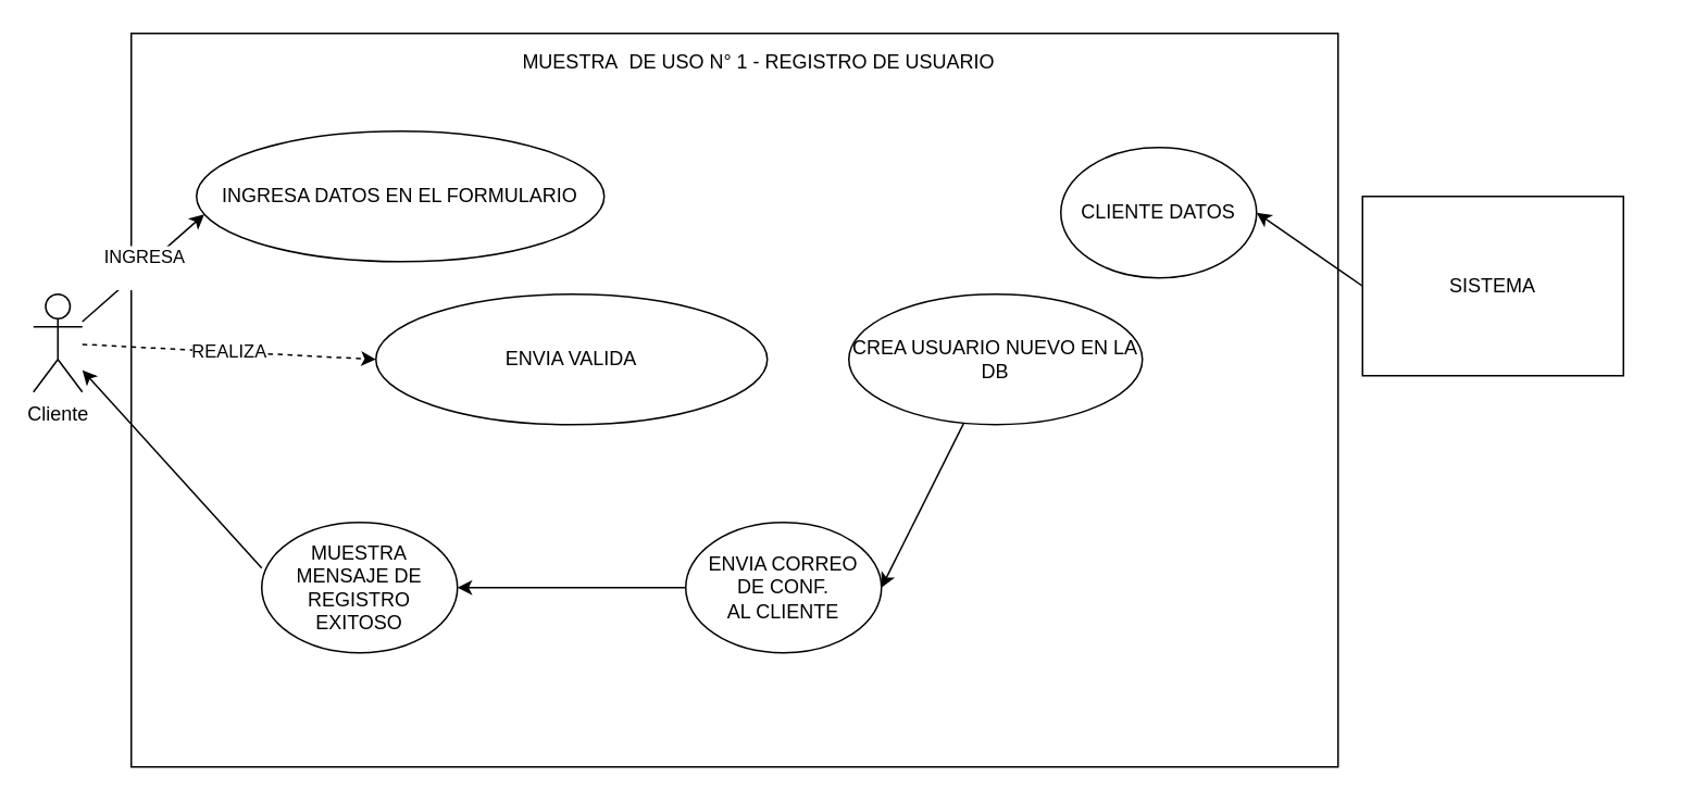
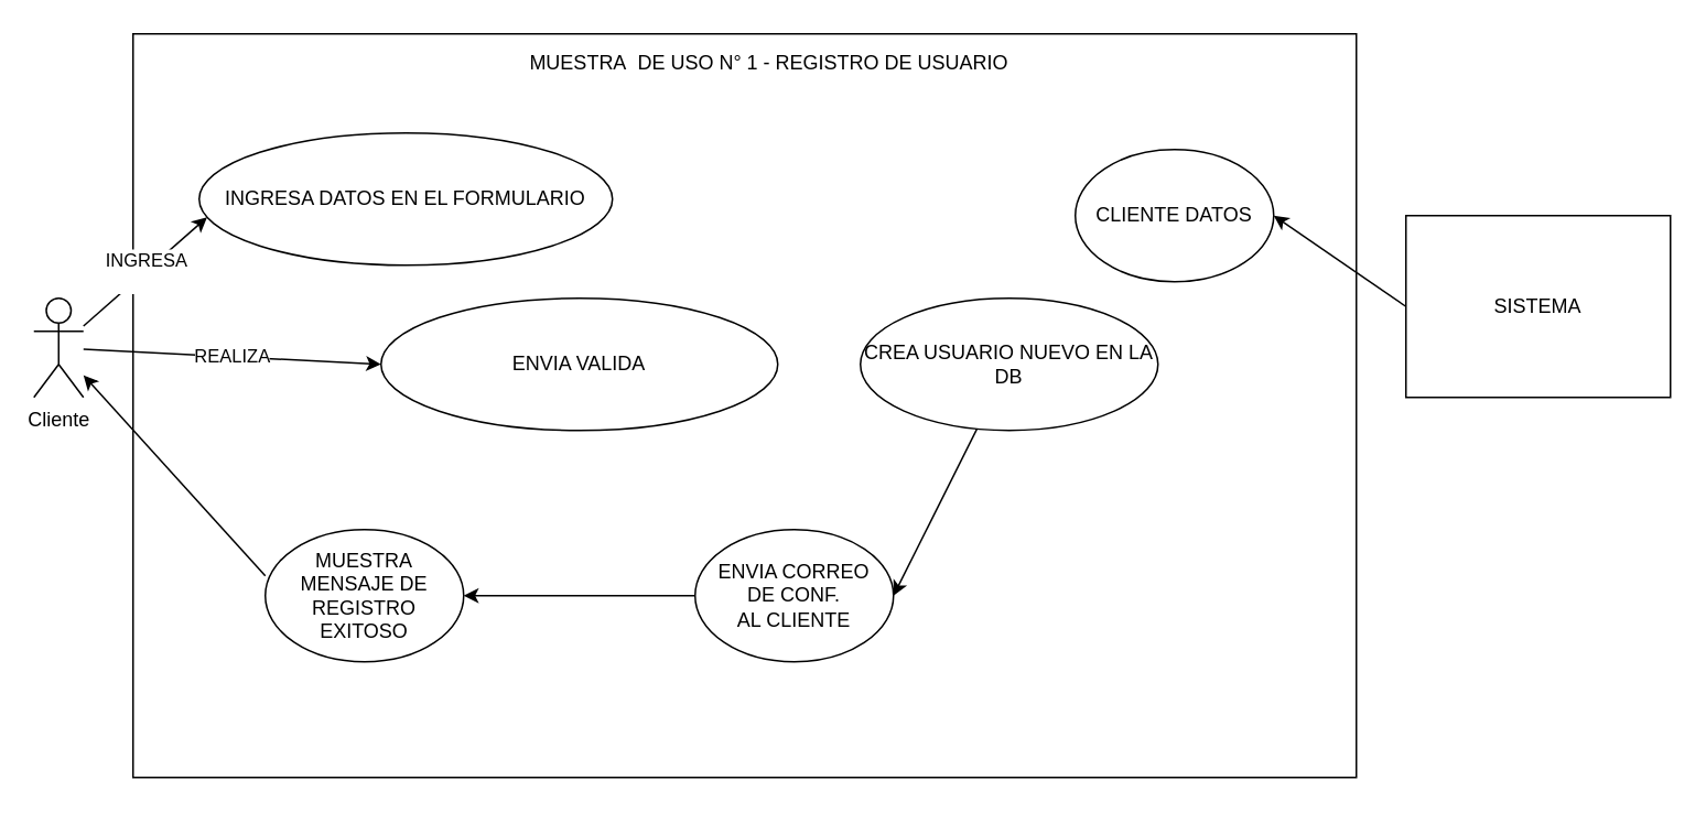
  <mxCell id="0" />
  <mxCell id="1" parent="0" />
  <mxCell id="2" value="Cliente&lt;div&gt;&lt;br&gt;&lt;/div&gt;" style="shape=umlActor;verticalLabelPosition=bottom;verticalAlign=top;html=1;outlineConnect=0;" vertex="1" parent="1"><mxGeometry x="20" y="180" width="30" height="60" as="geometry" /></mxCell>
  <mxCell id="3" value="&lt;div&gt;&lt;br&gt;&lt;/div&gt;&lt;div&gt;&lt;br&gt;&lt;/div&gt;&lt;div&gt;&lt;br&gt;&lt;/div&gt;&lt;div&gt;&lt;br&gt;&lt;/div&gt;&lt;div&gt;&lt;br&gt;&lt;/div&gt;&lt;div&gt;&lt;br&gt;&lt;/div&gt;&lt;div&gt;&lt;br&gt;&lt;/div&gt;&lt;div&gt;&lt;br&gt;&lt;/div&gt;&lt;div&gt;&lt;br&gt;&lt;/div&gt;&lt;div&gt;&lt;br&gt;&lt;/div&gt;&lt;div&gt;&lt;br&gt;&lt;/div&gt;&lt;div&gt;&lt;br&gt;&lt;/div&gt;&lt;div&gt;&lt;br&gt;&lt;/div&gt;&lt;div&gt;&lt;br&gt;&lt;/div&gt;&lt;div&gt;&lt;br&gt;&lt;/div&gt;&lt;div&gt;&lt;br&gt;&lt;/div&gt;&lt;div&gt;&lt;br&gt;&lt;/div&gt;&lt;div&gt;&lt;br&gt;&lt;/div&gt;&lt;div&gt;&lt;br&gt;&lt;/div&gt;&lt;div&gt;&lt;br&gt;&lt;/div&gt;&lt;div&gt;&lt;br&gt;&lt;/div&gt;&lt;div&gt;&lt;br&gt;&lt;/div&gt;&lt;div&gt;&lt;br&gt;&lt;/div&gt;&lt;div&gt;&lt;br&gt;&lt;/div&gt;&lt;div&gt;&lt;br&gt;&lt;/div&gt;&lt;div&gt;&lt;br&gt;&lt;/div&gt;" style="rounded=0;whiteSpace=wrap;html=1;" vertex="1" parent="1"><mxGeometry x="80" y="20" width="740" height="450" as="geometry" /></mxCell>
  <mxCell id="4" value="INGRESA DATOS EN EL FORMULARIO" style="ellipse;whiteSpace=wrap;html=1;" vertex="1" parent="1"><mxGeometry x="120" y="80" width="250" height="80" as="geometry" /></mxCell>
  <mxCell id="5" value="INGRESA&lt;div&gt;&lt;br&gt;&lt;/div&gt;" style="endArrow=classic;html=1;rounded=0;entryX=0.019;entryY=0.638;entryDx=0;entryDy=0;entryPerimeter=0;" edge="1" parent="1" source="2" target="4"><mxGeometry width="50" height="50" relative="1" as="geometry"><mxPoint x="440" y="360" as="sourcePoint" /><mxPoint x="490" y="310" as="targetPoint" /></mxGeometry></mxCell>
  <mxCell id="6" value="ENVIA VALIDA" style="ellipse;whiteSpace=wrap;html=1;" vertex="1" parent="1"><mxGeometry x="230" y="180" width="240" height="80" as="geometry" /></mxCell>
- <mxCell id="7" value="REALIZA" style="endArrow=classic;html=1;rounded=0;entryX=0;entryY=0.5;entryDx=0;entryDy=0;dashed=1;" edge="1" parent="1" source="2" target="6"><mxGeometry width="50" height="50" relative="1" as="geometry"><mxPoint x="440" y="360" as="sourcePoint" /><mxPoint x="490" y="310" as="targetPoint" /></mxGeometry></mxCell>
- <mxCell id="8" value="SISTEMA" style="rounded=0;whiteSpace=wrap;html=1;" vertex="1" parent="1"><mxGeometry x="835" y="120" width="160" height="110" as="geometry" /></mxCell>
+ <mxCell id="7" value="REALIZA" style="endArrow=classic;html=1;rounded=0;entryX=0;entryY=0.5;entryDx=0;entryDy=0;" edge="1" parent="1" source="2" target="6"><mxGeometry width="50" height="50" relative="1" as="geometry"><mxPoint x="440" y="360" as="sourcePoint" /><mxPoint x="490" y="310" as="targetPoint" /></mxGeometry></mxCell>
+ <mxCell id="8" value="SISTEMA" style="rounded=0;whiteSpace=wrap;html=1;" vertex="1" parent="1"><mxGeometry x="850" y="130" width="160" height="110" as="geometry" /></mxCell>
  <mxCell id="9" value="CLIENTE DATOS" style="ellipse;whiteSpace=wrap;html=1;" vertex="1" parent="1"><mxGeometry x="650" y="90" width="120" height="80" as="geometry" /></mxCell>
  <mxCell id="10" value="" style="endArrow=classic;html=1;rounded=0;entryX=1;entryY=0.5;entryDx=0;entryDy=0;exitX=0;exitY=0.5;exitDx=0;exitDy=0;" edge="1" parent="1" source="8" target="9"><mxGeometry width="50" height="50" relative="1" as="geometry"><mxPoint x="440" y="360" as="sourcePoint" /><mxPoint x="490" y="310" as="targetPoint" /></mxGeometry></mxCell>
  <mxCell id="11" value="CREA USUARIO NUEVO EN LA DB" style="ellipse;whiteSpace=wrap;html=1;" vertex="1" parent="1"><mxGeometry x="520" y="180" width="180" height="80" as="geometry" /></mxCell>
  <mxCell id="12" value="ENVIA CORREO&lt;div&gt;DE CONF.&lt;/div&gt;&lt;div&gt;AL CLIENTE&lt;/div&gt;" style="ellipse;whiteSpace=wrap;html=1;" vertex="1" parent="1"><mxGeometry x="420" y="320" width="120" height="80" as="geometry" /></mxCell>
  <mxCell id="13" value="" style="endArrow=classic;html=1;rounded=0;entryX=1;entryY=0.5;entryDx=0;entryDy=0;" edge="1" parent="1" source="11" target="12"><mxGeometry width="50" height="50" relative="1" as="geometry"><mxPoint x="440" y="360" as="sourcePoint" /><mxPoint x="490" y="310" as="targetPoint" /></mxGeometry></mxCell>
  <mxCell id="14" value="" style="endArrow=classic;html=1;rounded=0;exitX=0;exitY=0.5;exitDx=0;exitDy=0;entryX=1;entryY=0.5;entryDx=0;entryDy=0;" edge="1" parent="1" source="12" target="15"><mxGeometry width="50" height="50" relative="1" as="geometry"><mxPoint x="440" y="360" as="sourcePoint" /><mxPoint x="490" y="310" as="targetPoint" /></mxGeometry></mxCell>
  <mxCell id="15" value="MUESTRA MENSAJE DE REGISTRO EXITOSO" style="ellipse;whiteSpace=wrap;html=1;" vertex="1" parent="1"><mxGeometry x="160" y="320" width="120" height="80" as="geometry" /></mxCell>
  <mxCell id="16" value="MUESTRA&amp;nbsp; DE USO N° 1 - REGISTRO DE USUARIO&lt;div&gt;&lt;br&gt;&lt;/div&gt;" style="text;html=1;align=center;verticalAlign=middle;whiteSpace=wrap;rounded=0;" vertex="1" parent="1"><mxGeometry x="290" y="30" width="350" height="30" as="geometry" /></mxCell>
  <mxCell id="17" value="" style="endArrow=classic;html=1;rounded=0;exitX=0;exitY=0.35;exitDx=0;exitDy=0;exitPerimeter=0;" edge="1" parent="1" source="15" target="2"><mxGeometry width="50" height="50" relative="1" as="geometry"><mxPoint x="440" y="160" as="sourcePoint" /><mxPoint x="490" y="110" as="targetPoint" /></mxGeometry></mxCell>
